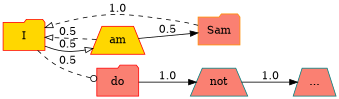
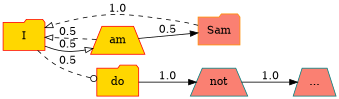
  digraph {
    rankdir=LR
    node [color=red fillcolor=gold shape=folder style=filled]
    edge [arrowhead=onormal style=solid]
    I
    am [shape=trapezium]
-   do [fillcolor=salmon]
+   do
    Sam [color=darkorange fillcolor=salmon]
    not [color=teal fillcolor=salmon shape=trapezium]
    "..." [color=teal fillcolor=salmon shape=trapezium]
    I -> am [label=0.5]
    I -> do [arrowhead=odot label=0.5 style=dashed]
    am -> I [label=0.5 style=dashed]
    am -> Sam [arrowhead=normal label=0.5]
    do -> not [arrowhead=normal label=1.0]
    Sam -> I [label=1.0 style=dashed]
    not -> "..." [arrowhead=normal label=1.0]
  }
